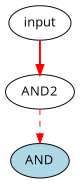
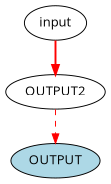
  digraph {
    fontname="Open Sans"
    node [fillcolor=white fontname="Open Sans" style=filled]
    edge [color=red fontname="Open Sans"]
    n1 [label=input]
-   n2 [label=AND2]
-   n3 [fillcolor=lightblue label=AND]
+   n2 [label=OUTPUT2]
+   n3 [fillcolor=lightblue label=OUTPUT]
    n1 -> n2 [style=bold]
    n2 -> n3 [style=dashed]
  }
